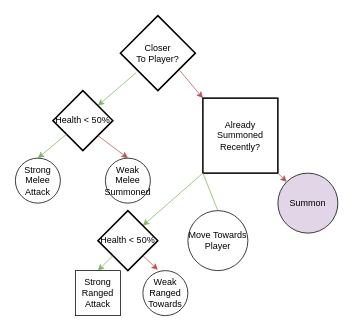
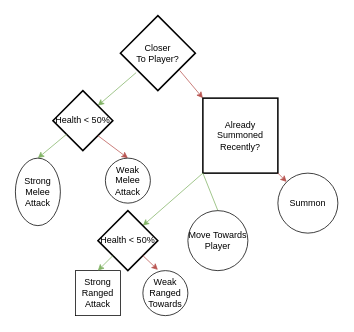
  <mxCell id="0" />
  <mxCell id="1" parent="0" />
  <mxCell id="2" value="Closer &lt;br&gt;To Player?" style="strokeWidth=2;html=1;shape=mxgraph.flowchart.decision;whiteSpace=wrap;" parent="1" vertex="1"><mxGeometry x="160" y="20" width="100" height="100" as="geometry" /></mxCell>
  <mxCell id="3" value="" style="endArrow=classic;html=1;rounded=0;exitX=0.21;exitY=0.76;exitDx=0;exitDy=0;exitPerimeter=0;fillColor=#d5e8d4;strokeColor=#82b366;entryX=1;entryY=0;entryDx=0;entryDy=0;" parent="1" source="2" target="11" edge="1"><mxGeometry width="50" height="50" relative="1" as="geometry"><mxPoint x="150" y="210" as="sourcePoint" /><mxPoint x="110" y="140" as="targetPoint" /></mxGeometry></mxCell>
  <mxCell id="4" value="" style="endArrow=classic;html=1;rounded=0;exitX=0.79;exitY=0.73;exitDx=0;exitDy=0;exitPerimeter=0;fillColor=#f8cecc;strokeColor=#b85450;entryX=0;entryY=0;entryDx=0;entryDy=0;" parent="1" source="2" target="5" edge="1"><mxGeometry width="50" height="50" relative="1" as="geometry"><mxPoint x="291" y="120" as="sourcePoint" /><mxPoint x="290" y="140" as="targetPoint" /></mxGeometry></mxCell>
  <mxCell id="5" value="Already Summoned Recently?" style="whiteSpace=wrap;html=1;strokeWidth=2;rounded=0;" parent="1" vertex="1"><mxGeometry x="270" y="130" width="100" height="100" as="geometry" /></mxCell>
  <mxCell id="6" value="" style="endArrow=classic;html=1;rounded=0;exitX=0;exitY=1;exitDx=0;exitDy=0;fillColor=#d5e8d4;strokeColor=#82b366;entryX=1;entryY=0;entryDx=0;entryDy=0;" parent="1" source="5" target="12" edge="1"><mxGeometry width="50" height="50" relative="1" as="geometry"><mxPoint x="290.97" y="220" as="sourcePoint" /><mxPoint x="185" y="280" as="targetPoint" /></mxGeometry></mxCell>
  <mxCell id="7" value="" style="endArrow=classic;html=1;rounded=0;exitX=1;exitY=1;exitDx=0;exitDy=0;fillColor=#f8cecc;strokeColor=#b85450;entryX=0;entryY=0;entryDx=0;entryDy=0;" parent="1" source="5" target="8" edge="1"><mxGeometry width="50" height="50" relative="1" as="geometry"><mxPoint x="360" y="220" as="sourcePoint" /><mxPoint x="380" y="240" as="targetPoint" /></mxGeometry></mxCell>
- <mxCell id="8" value="Summon" style="ellipse;whiteSpace=wrap;html=1;fillColor=#e1d5e7;" parent="1" vertex="1"><mxGeometry x="370" y="230" width="80" height="80" as="geometry" /></mxCell>
+ <mxCell id="8" value="Summon" style="ellipse;whiteSpace=wrap;html=1;" parent="1" vertex="1"><mxGeometry x="370" y="230" width="80" height="80" as="geometry" /></mxCell>
  <mxCell id="9" value="" style="endArrow=none;html=1;rounded=0;fillColor=#d5e8d4;strokeColor=#82b366;exitX=0;exitY=1;exitDx=0;exitDy=0;entryX=0.5;entryY=0;entryDx=0;entryDy=0;" parent="1" source="5" target="10" edge="1"><mxGeometry width="50" height="50" relative="1" as="geometry"><mxPoint x="290" y="210" as="sourcePoint" /><mxPoint x="280" y="280" as="targetPoint" /></mxGeometry></mxCell>
  <mxCell id="10" value="Move Towards Player" style="ellipse;whiteSpace=wrap;html=1;" parent="1" vertex="1"><mxGeometry x="250" y="280" width="80" height="80" as="geometry" /></mxCell>
  <mxCell id="11" value="Health &amp;lt; 50%" style="rhombus;whiteSpace=wrap;html=1;strokeWidth=2;" parent="1" vertex="1"><mxGeometry x="70" y="120" width="80" height="80" as="geometry" /></mxCell>
  <mxCell id="12" value="Health &amp;lt; 50%" style="rhombus;whiteSpace=wrap;html=1;strokeWidth=2;" parent="1" vertex="1"><mxGeometry x="130" y="280" width="80" height="80" as="geometry" /></mxCell>
  <mxCell id="13" value="" style="endArrow=classic;html=1;rounded=0;fillColor=#d5e8d4;strokeColor=#82b366;entryX=0.5;entryY=0;entryDx=0;entryDy=0;" parent="1" source="11" target="16" edge="1"><mxGeometry width="50" height="50" relative="1" as="geometry"><mxPoint x="0" y="260" as="sourcePoint" /><mxPoint x="60" y="210" as="targetPoint" /></mxGeometry></mxCell>
  <mxCell id="14" value="" style="endArrow=classic;html=1;rounded=0;exitX=1;exitY=1;exitDx=0;exitDy=0;fillColor=#f8cecc;strokeColor=#b85450;entryX=0.5;entryY=0;entryDx=0;entryDy=0;" parent="1" source="11" target="15" edge="1"><mxGeometry width="50" height="50" relative="1" as="geometry"><mxPoint x="190" y="190" as="sourcePoint" /><mxPoint x="150" y="210" as="targetPoint" /></mxGeometry></mxCell>
- <mxCell id="15" value="Weak&lt;br&gt;Melee Summoned" style="ellipse;whiteSpace=wrap;html=1;" parent="1" vertex="1"><mxGeometry x="140" y="210" width="60" height="60" as="geometry" /></mxCell>
- <mxCell id="16" value="Strong&lt;br&gt;Melee&lt;br&gt;Attack" style="ellipse;whiteSpace=wrap;html=1;" parent="1" vertex="1"><mxGeometry x="20" y="210" width="60" height="60" as="geometry" /></mxCell>
+ <mxCell id="15" value="Weak&lt;br&gt;Melee Attack" style="ellipse;whiteSpace=wrap;html=1;" parent="1" vertex="1"><mxGeometry x="140" y="210" width="60" height="60" as="geometry" /></mxCell>
+ <mxCell id="16" value="Strong&lt;br&gt;Melee&lt;br&gt;Attack" style="ellipse;whiteSpace=wrap;html=1;" parent="1" vertex="1"><mxGeometry x="20" y="210" width="60" height="90" as="geometry" /></mxCell>
  <mxCell id="17" value="Strong&lt;br&gt;Ranged&lt;br&gt;Attack" style="whiteSpace=wrap;html=1;rounded=0;" parent="1" vertex="1"><mxGeometry x="100" y="360" width="60" height="60" as="geometry" /></mxCell>
  <mxCell id="18" value="Weak&lt;br&gt;Ranged Towards" style="ellipse;whiteSpace=wrap;html=1;" parent="1" vertex="1"><mxGeometry x="190" y="360" width="60" height="60" as="geometry" /></mxCell>
  <mxCell id="19" value="" style="endArrow=classic;html=1;rounded=0;fillColor=#d5e8d4;strokeColor=#82b366;entryX=0.5;entryY=0;entryDx=0;entryDy=0;exitX=0;exitY=1;exitDx=0;exitDy=0;" parent="1" source="12" target="17" edge="1"><mxGeometry width="50" height="50" relative="1" as="geometry"><mxPoint x="98.182" y="330.002" as="sourcePoint" /><mxPoint x="60" y="361.82" as="targetPoint" /></mxGeometry></mxCell>
  <mxCell id="20" value="" style="endArrow=classic;html=1;rounded=0;exitX=1;exitY=1;exitDx=0;exitDy=0;fillColor=#f8cecc;strokeColor=#b85450;entryX=0.333;entryY=-0.017;entryDx=0;entryDy=0;entryPerimeter=0;" parent="1" source="12" target="18" edge="1"><mxGeometry width="50" height="50" relative="1" as="geometry"><mxPoint x="225" y="340" as="sourcePoint" /><mxPoint x="265" y="370" as="targetPoint" /></mxGeometry></mxCell>
